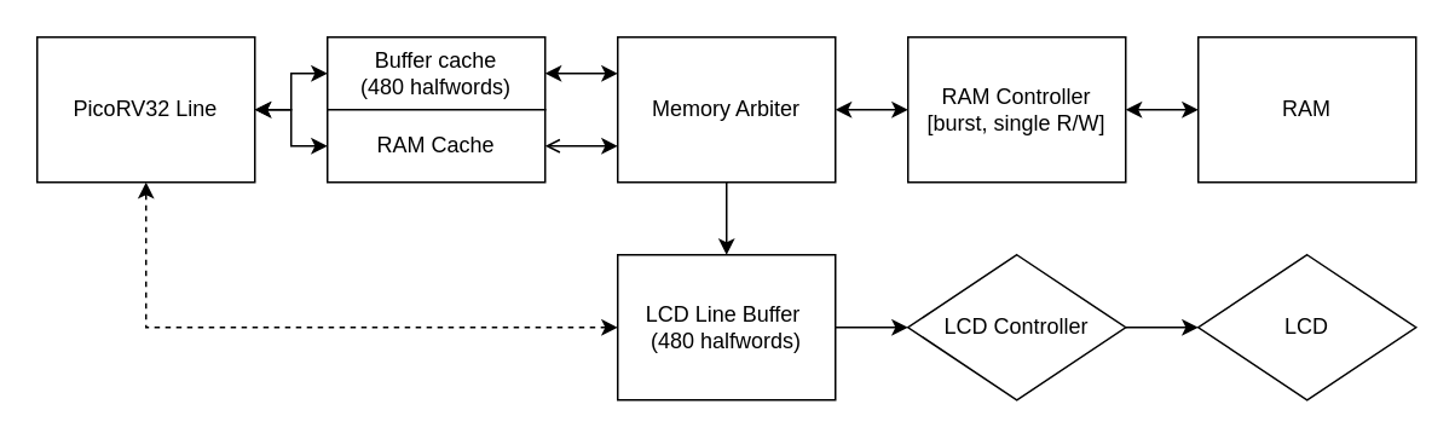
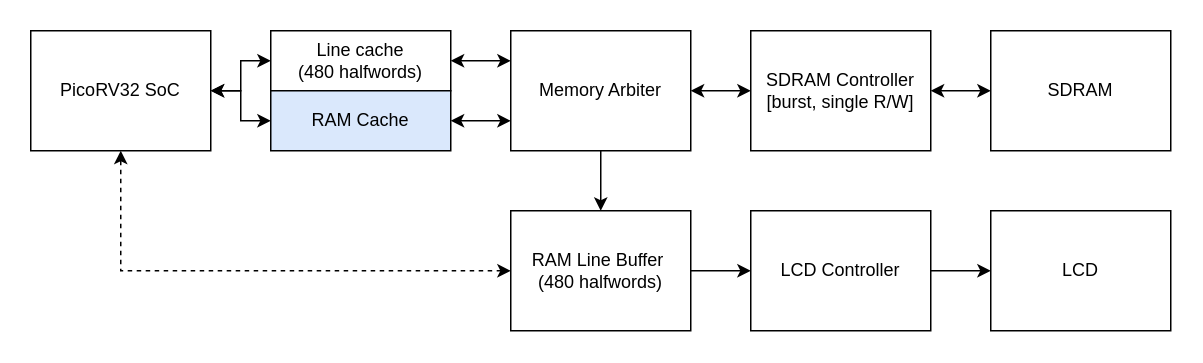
  <mxCell id="0" />
  <mxCell id="1" parent="0" />
  <mxCell id="2" style="edgeStyle=orthogonalEdgeStyle;rounded=0;orthogonalLoop=1;jettySize=auto;html=1;entryX=1;entryY=0.5;entryDx=0;entryDy=0;startArrow=classic;startFill=1;" parent="1" source="3" target="4" edge="1"><mxGeometry relative="1" as="geometry" /></mxCell>
- <mxCell id="3" value="RAM" style="rounded=0;whiteSpace=wrap;html=1;" parent="1" vertex="1"><mxGeometry x="660" y="20" width="120" height="80" as="geometry" /></mxCell>
- <mxCell id="4" value="RAM Controller&lt;br&gt;[burst, single R/W]" style="rounded=0;whiteSpace=wrap;html=1;" parent="1" vertex="1"><mxGeometry x="500" y="20" width="120" height="80" as="geometry" /></mxCell>
+ <mxCell id="3" value="SDRAM" style="rounded=0;whiteSpace=wrap;html=1;" parent="1" vertex="1"><mxGeometry x="660" y="20" width="120" height="80" as="geometry" /></mxCell>
+ <mxCell id="4" value="SDRAM Controller&lt;br&gt;[burst, single R/W]" style="rounded=0;whiteSpace=wrap;html=1;" parent="1" vertex="1"><mxGeometry x="500" y="20" width="120" height="80" as="geometry" /></mxCell>
  <mxCell id="5" style="edgeStyle=orthogonalEdgeStyle;rounded=0;orthogonalLoop=1;jettySize=auto;html=1;entryX=0;entryY=0.5;entryDx=0;entryDy=0;startArrow=classic;startFill=1;" parent="1" source="7" target="4" edge="1"><mxGeometry relative="1" as="geometry" /></mxCell>
- <mxCell id="6" style="edgeStyle=orthogonalEdgeStyle;rounded=0;orthogonalLoop=1;jettySize=auto;html=1;entryX=1;entryY=0.5;entryDx=0;entryDy=0;startArrow=classic;startFill=1;endArrow=open;endFill=1;exitX=0;exitY=0.75;exitDx=0;exitDy=0;" parent="1" source="7" target="20" edge="1"><mxGeometry relative="1" as="geometry" /></mxCell>
+ <mxCell id="6" style="edgeStyle=orthogonalEdgeStyle;rounded=0;orthogonalLoop=1;jettySize=auto;html=1;entryX=1;entryY=0.5;entryDx=0;entryDy=0;startArrow=classic;startFill=1;endArrow=classic;endFill=1;exitX=0;exitY=0.75;exitDx=0;exitDy=0;" parent="1" source="7" target="20" edge="1"><mxGeometry relative="1" as="geometry" /></mxCell>
  <mxCell id="7" value="Memory Arbiter" style="rounded=0;whiteSpace=wrap;html=1;" parent="1" vertex="1"><mxGeometry x="340" y="20" width="120" height="80" as="geometry" /></mxCell>
  <mxCell id="8" style="edgeStyle=orthogonalEdgeStyle;rounded=0;orthogonalLoop=1;jettySize=auto;html=1;entryX=0.5;entryY=1;entryDx=0;entryDy=0;startArrow=classic;startFill=1;endArrow=none;endFill=0;" parent="1" source="10" target="7" edge="1"><mxGeometry relative="1" as="geometry" /></mxCell>
  <mxCell id="9" style="edgeStyle=orthogonalEdgeStyle;rounded=0;orthogonalLoop=1;jettySize=auto;html=1;entryX=0.5;entryY=1;entryDx=0;entryDy=0;startArrow=classic;startFill=1;dashed=1;" edge="1" parent="1" source="10" target="19"><mxGeometry relative="1" as="geometry" /></mxCell>
- <mxCell id="10" value="LCD Line Buffer&amp;nbsp;&lt;br&gt;(480 halfwords)" style="rounded=0;whiteSpace=wrap;html=1;" parent="1" vertex="1"><mxGeometry x="340" y="140" width="120" height="80" as="geometry" /></mxCell>
+ <mxCell id="10" value="RAM Line Buffer&amp;nbsp;&lt;br&gt;(480 halfwords)" style="rounded=0;whiteSpace=wrap;html=1;" parent="1" vertex="1"><mxGeometry x="340" y="140" width="120" height="80" as="geometry" /></mxCell>
  <mxCell id="11" style="edgeStyle=orthogonalEdgeStyle;rounded=0;orthogonalLoop=1;jettySize=auto;html=1;entryX=1;entryY=0.5;entryDx=0;entryDy=0;startArrow=classic;startFill=1;endArrow=none;endFill=0;" parent="1" source="12" target="14" edge="1"><mxGeometry relative="1" as="geometry" /></mxCell>
- <mxCell id="12" value="LCD" style="rhombus;whiteSpace=wrap;html=1;" parent="1" vertex="1"><mxGeometry x="660" y="140" width="120" height="80" as="geometry" /></mxCell>
+ <mxCell id="12" value="LCD" style="rounded=0;whiteSpace=wrap;html=1;" parent="1" vertex="1"><mxGeometry x="660" y="140" width="120" height="80" as="geometry" /></mxCell>
  <mxCell id="13" style="edgeStyle=orthogonalEdgeStyle;rounded=0;orthogonalLoop=1;jettySize=auto;html=1;entryX=1;entryY=0.5;entryDx=0;entryDy=0;startArrow=classic;startFill=1;endArrow=none;endFill=0;" parent="1" source="14" target="10" edge="1"><mxGeometry relative="1" as="geometry" /></mxCell>
- <mxCell id="14" value="LCD Controller" style="rhombus;whiteSpace=wrap;html=1;" parent="1" vertex="1"><mxGeometry x="500" y="140" width="120" height="80" as="geometry" /></mxCell>
+ <mxCell id="14" value="LCD Controller" style="rounded=0;whiteSpace=wrap;html=1;" parent="1" vertex="1"><mxGeometry x="500" y="140" width="120" height="80" as="geometry" /></mxCell>
  <mxCell id="15" style="edgeStyle=orthogonalEdgeStyle;rounded=0;orthogonalLoop=1;jettySize=auto;html=1;entryX=0;entryY=0.25;entryDx=0;entryDy=0;startArrow=classic;startFill=1;endArrow=classic;endFill=1;" parent="1" source="16" target="7" edge="1"><mxGeometry relative="1" as="geometry" /></mxCell>
- <mxCell id="16" value="Buffer cache &lt;br&gt;(480 halfwords)" style="rounded=0;whiteSpace=wrap;html=1;" parent="1" vertex="1"><mxGeometry x="180" y="20" width="120" height="40" as="geometry" /></mxCell>
+ <mxCell id="16" value="Line cache &lt;br&gt;(480 halfwords)" style="rounded=0;whiteSpace=wrap;html=1;" parent="1" vertex="1"><mxGeometry x="180" y="20" width="120" height="40" as="geometry" /></mxCell>
  <mxCell id="17" style="edgeStyle=orthogonalEdgeStyle;rounded=0;orthogonalLoop=1;jettySize=auto;html=1;entryX=0;entryY=0.5;entryDx=0;entryDy=0;startArrow=classic;startFill=1;endArrow=classic;endFill=1;exitX=1;exitY=0.5;exitDx=0;exitDy=0;" parent="1" source="19" target="16" edge="1"><mxGeometry relative="1" as="geometry" /></mxCell>
  <mxCell id="18" style="edgeStyle=orthogonalEdgeStyle;rounded=0;orthogonalLoop=1;jettySize=auto;html=1;entryX=0;entryY=0.5;entryDx=0;entryDy=0;startArrow=classic;startFill=1;endArrow=classic;endFill=1;exitX=1;exitY=0.5;exitDx=0;exitDy=0;" parent="1" source="19" target="20" edge="1"><mxGeometry relative="1" as="geometry" /></mxCell>
- <mxCell id="19" value="PicoRV32 Line" style="rounded=0;whiteSpace=wrap;html=1;" parent="1" vertex="1"><mxGeometry x="20" y="20" width="120" height="80" as="geometry" /></mxCell>
- <mxCell id="20" value="RAM Cache" style="rounded=0;whiteSpace=wrap;html=1;" parent="1" vertex="1"><mxGeometry x="180" y="60" width="120" height="40" as="geometry" /></mxCell>
+ <mxCell id="19" value="PicoRV32 SoC" style="rounded=0;whiteSpace=wrap;html=1;" parent="1" vertex="1"><mxGeometry x="20" y="20" width="120" height="80" as="geometry" /></mxCell>
+ <mxCell id="20" value="RAM Cache" style="rounded=0;whiteSpace=wrap;html=1;fillColor=#dae8fc;" parent="1" vertex="1"><mxGeometry x="180" y="60" width="120" height="40" as="geometry" /></mxCell>
